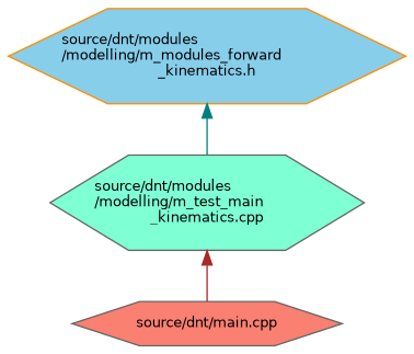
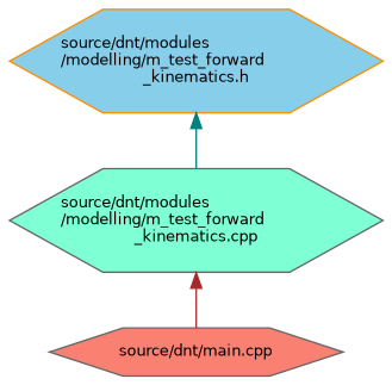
  digraph {
    node [color=gray40 fontname=Helvetica fontsize=10 shape=hexagon style=filled]
    edge [dir=back fontname=Helvetica fontsize=10 labelfontname=Helvetica labelfontsize=10 style=solid]
-   n1 [color=darkorange fillcolor=skyblue fontcolor=black height=0.2 label="source/dnt/modules\l/modelling/m_modules_forward\l_kinematics.h" width=0.4]
-   n2 [fillcolor=aquamarine height=0.2 label="source/dnt/modules\l/modelling/m_test_main\l_kinematics.cpp" width=0.4]
+   n1 [color=darkorange fillcolor=skyblue fontcolor=black height=0.2 label="source/dnt/modules\l/modelling/m_test_forward\l_kinematics.h" width=0.4]
+   n2 [fillcolor=aquamarine height=0.2 label="source/dnt/modules\l/modelling/m_test_forward\l_kinematics.cpp" width=0.4]
    n3 [fillcolor=salmon height=0.2 label="source/dnt/main.cpp" width=0.4]
    n1 -> n2 [color=teal]
    n2 -> n3 [color=brown]
  }
